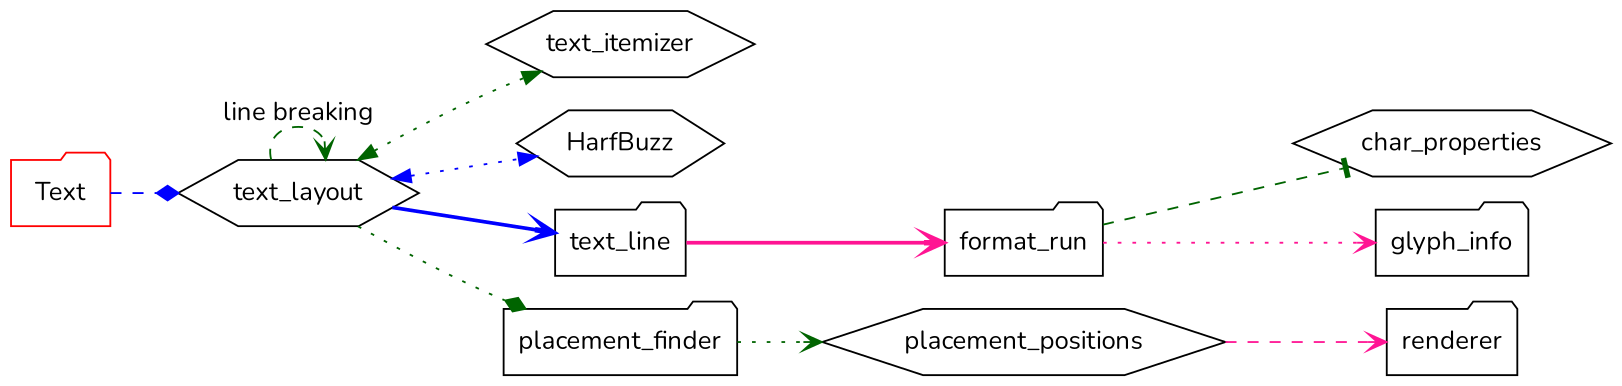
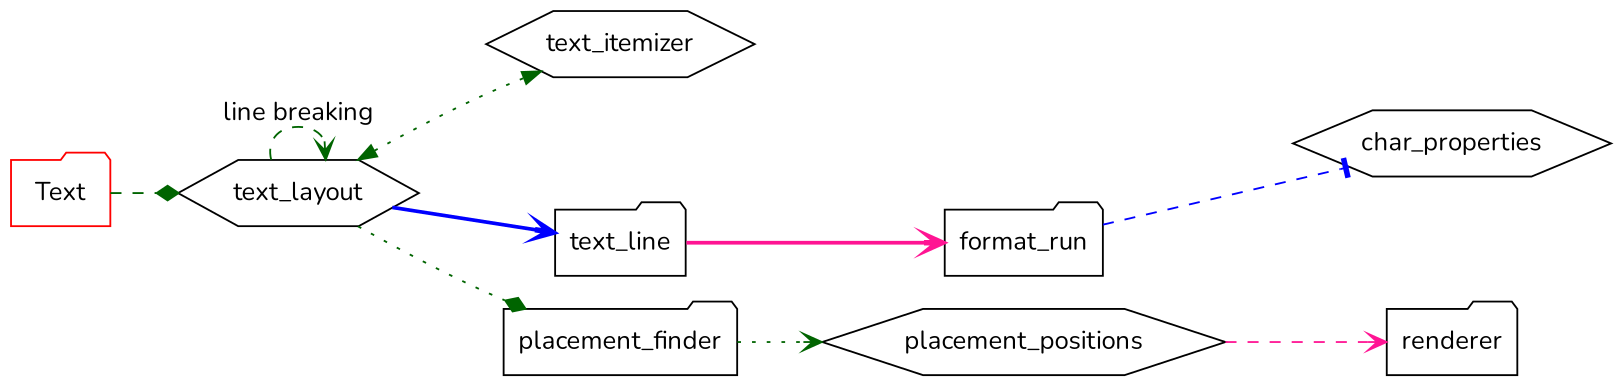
  digraph {
    fontname=Nunito
    rankdir=LR
    node [fontname=Nunito shape=folder]
    edge [arrowhead=vee color=blue fontname=Nunito style=dotted]
    Text [color=red]
    text_layout [shape=hexagon]
    text_itemizer [shape=hexagon]
-   HarfBuzz [shape=hexagon]
    text_line
    placement_finder
    format_run
    placement_positions [shape=hexagon]
    char_properties [shape=hexagon]
-   glyph_info
    renderer
-   Text -> text_layout [arrowhead=diamond style=dashed]
+   Text -> text_layout [arrowhead=diamond color=darkgreen style=dashed]
    text_layout -> text_layout [color=darkgreen label="line breaking" style=dashed]
    text_layout -> text_itemizer [color=darkgreen dir=both arrowhead=""]
-   text_layout -> HarfBuzz [dir=both arrowhead=""]
    text_layout -> text_line [style=bold]
    text_layout -> placement_finder [arrowhead=diamond color=darkgreen]
    text_line -> format_run [color=deeppink style=bold]
    placement_finder -> placement_positions [color=darkgreen]
-   format_run -> char_properties [arrowhead=tee color=darkgreen style=dashed]
-   format_run -> glyph_info [color=deeppink]
+   format_run -> char_properties [arrowhead=tee style=dashed]
    placement_positions -> renderer [color=deeppink style=dashed]
  }
